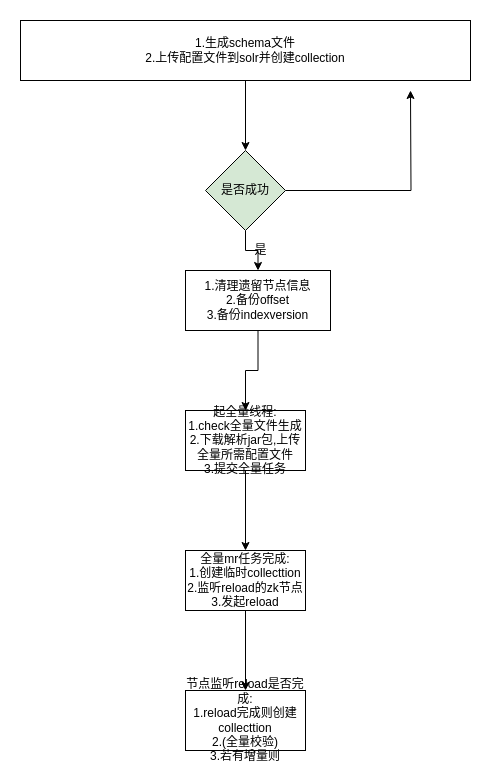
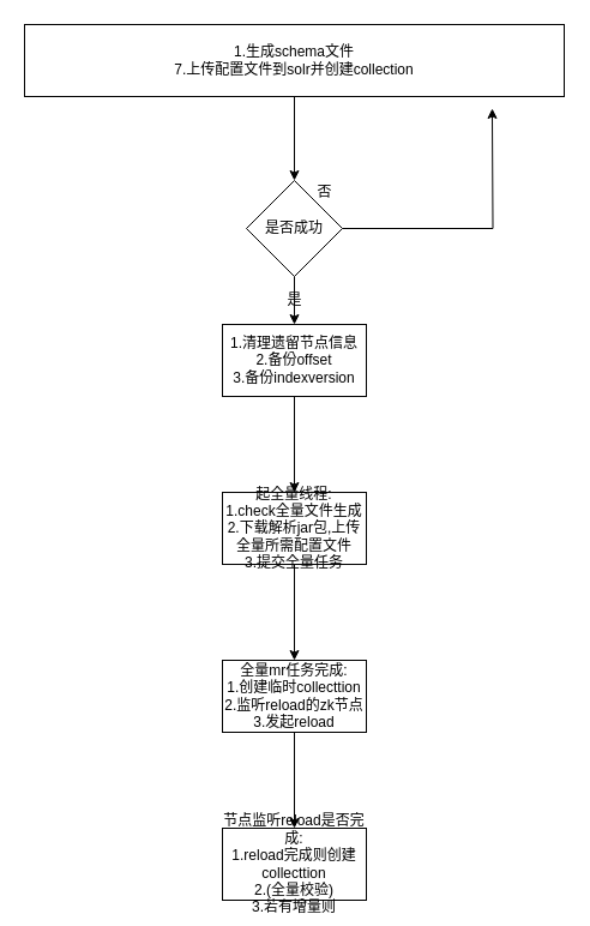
  <mxCell id="0" />
  <mxCell id="1" parent="0" />
  <mxCell id="2" value="" style="edgeStyle=orthogonalEdgeStyle;rounded=0;orthogonalLoop=1;jettySize=auto;html=1;" parent="1" source="3" target="6" edge="1"><mxGeometry relative="1" as="geometry" /></mxCell>
- <mxCell id="3" value="1.生成schema文件&lt;br&gt;2.上传配置文件到solr并创建collection" style="rounded=0;whiteSpace=wrap;html=1;" parent="1" vertex="1"><mxGeometry x="20" y="20" width="450" height="60" as="geometry" /></mxCell>
+ <mxCell id="3" value="1.生成schema文件&lt;br&gt;7.上传配置文件到solr并创建collection" style="rounded=0;whiteSpace=wrap;html=1;" parent="1" vertex="1"><mxGeometry x="20" y="20" width="450" height="60" as="geometry" /></mxCell>
  <mxCell id="4" style="edgeStyle=orthogonalEdgeStyle;rounded=0;orthogonalLoop=1;jettySize=auto;html=1;" parent="1" source="6" edge="1"><mxGeometry relative="1" as="geometry"><mxPoint x="410" y="90" as="targetPoint" /></mxGeometry></mxCell>
  <mxCell id="5" value="" style="edgeStyle=orthogonalEdgeStyle;rounded=0;orthogonalLoop=1;jettySize=auto;html=1;" parent="1" source="6" target="9" edge="1"><mxGeometry relative="1" as="geometry" /></mxCell>
- <mxCell id="6" value="是否成功" style="rhombus;whiteSpace=wrap;html=1;rounded=0;fillColor=#d5e8d4;" parent="1" vertex="1"><mxGeometry x="205" y="150" width="80" height="80" as="geometry" /></mxCell>
+ <mxCell id="6" value="是否成功" style="rhombus;whiteSpace=wrap;html=1;rounded=0;" parent="1" vertex="1"><mxGeometry x="205" y="150" width="80" height="80" as="geometry" /></mxCell>
+ <mxCell id="7" value="否" style="text;html=1;align=center;verticalAlign=middle;resizable=0;points=[];autosize=1;" parent="1" vertex="1"><mxGeometry x="255" y="150" width="30" height="20" as="geometry" /></mxCell>
  <mxCell id="8" value="" style="edgeStyle=orthogonalEdgeStyle;rounded=0;orthogonalLoop=1;jettySize=auto;html=1;" parent="1" source="9" target="12" edge="1"><mxGeometry relative="1" as="geometry" /></mxCell>
- <mxCell id="9" value="1.清理遗留节点信息&lt;br&gt;2.备份offset&lt;br&gt;3.备份indexversion" style="whiteSpace=wrap;html=1;rounded=0;" parent="1" vertex="1"><mxGeometry x="185" y="270" width="145" height="60" as="geometry" /></mxCell>
- <mxCell id="10" value="是" style="text;html=1;align=center;verticalAlign=middle;resizable=0;points=[];autosize=1;" parent="1" vertex="1"><mxGeometry x="245" y="240" width="30" height="20" as="geometry" /></mxCell>
+ <mxCell id="9" value="1.清理遗留节点信息&lt;br&gt;2.备份offset&lt;br&gt;3.备份indexversion" style="whiteSpace=wrap;html=1;rounded=0;" parent="1" vertex="1"><mxGeometry x="185" y="270" width="120" height="60" as="geometry" /></mxCell>
+ <mxCell id="10" value="是" style="text;html=1;align=center;verticalAlign=middle;resizable=0;points=[];autosize=1;" parent="1" vertex="1"><mxGeometry x="230" y="240" width="30" height="20" as="geometry" /></mxCell>
  <mxCell id="11" value="" style="edgeStyle=orthogonalEdgeStyle;rounded=0;orthogonalLoop=1;jettySize=auto;html=1;" edge="1" parent="1" source="12" target="14"><mxGeometry relative="1" as="geometry" /></mxCell>
  <mxCell id="12" value="起全量线程:&lt;br&gt;1.check全量文件生成&lt;br&gt;2.下载解析jar包,上传全量所需配置文件&lt;br&gt;3.提交全量任务" style="whiteSpace=wrap;html=1;rounded=0;" parent="1" vertex="1"><mxGeometry x="185" y="410" width="120" height="60" as="geometry" /></mxCell>
  <mxCell id="13" value="" style="edgeStyle=orthogonalEdgeStyle;rounded=0;orthogonalLoop=1;jettySize=auto;html=1;" edge="1" parent="1" source="14" target="15"><mxGeometry relative="1" as="geometry" /></mxCell>
  <mxCell id="14" value="全量mr任务完成:&lt;br&gt;1.创建临时collecttion&lt;br&gt;2.监听reload的zk节点&lt;br&gt;3.发起reload" style="whiteSpace=wrap;html=1;rounded=0;" vertex="1" parent="1"><mxGeometry x="185" y="550" width="120" height="60" as="geometry" /></mxCell>
  <mxCell id="15" value="节点监听reload是否完成:&lt;br&gt;1.reload完成则创建collecttion&lt;br&gt;2.(全量校验)&lt;br&gt;3.若有增量则" style="whiteSpace=wrap;html=1;rounded=0;" vertex="1" parent="1"><mxGeometry x="185" y="690" width="120" height="60" as="geometry" /></mxCell>
